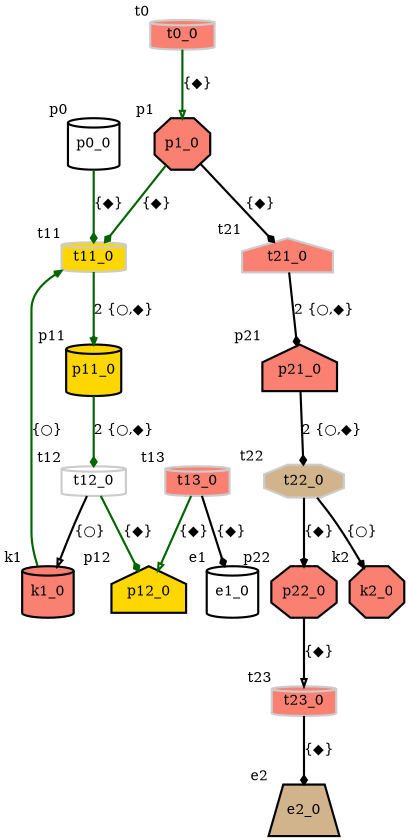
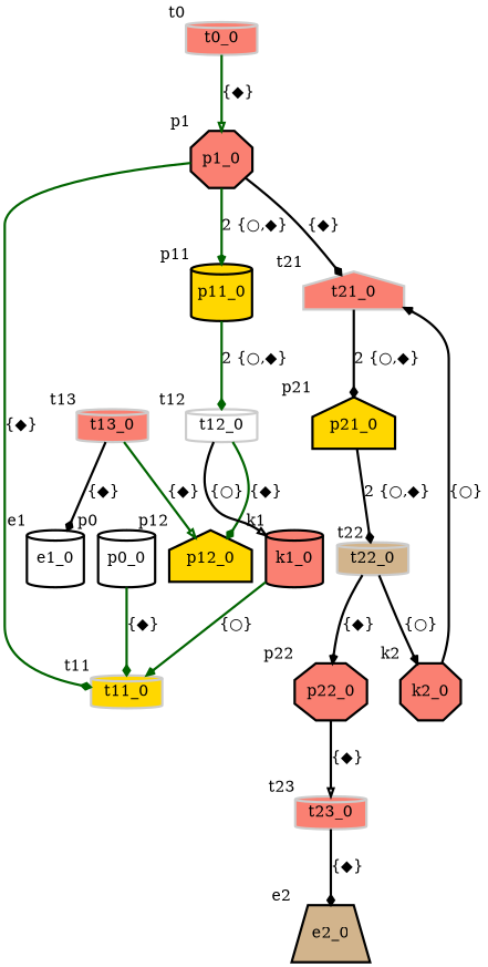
  digraph {
    clusterrank=none
    node [color="#000000" fillcolor=salmon fontsize=20 penwidth=3 shape=cylinder style=filled]
    edge [arrowhead=diamond color=black fontsize=20 minlen=2 penwidth=3]
    p0_0 [fillcolor=white height=1 width=1 xlabel=p0]
    t0_0 [color="#cccccc" height=0.25 width=1.25 xlabel=t0]
    p1_0 [height=1 shape=octagon width=1 xlabel=p1]
    t11_0 [color="#cccccc" fillcolor=gold height=0.25 width=1.25 xlabel=t11]
    t21_0 [color="#cccccc" height=0.25 shape=house width=1.25 xlabel=t21]
    p11_0 [fillcolor=gold height=1 width=1 xlabel=p11]
    t12_0 [color="#cccccc" fillcolor=white height=0.25 width=1.25 xlabel=t12]
    p12_0 [fillcolor=gold height=1 shape=house width=1 xlabel=p12]
    t13_0 [color="#cccccc" height=0.25 width=1.25 xlabel=t13]
    k1_0 [height=1 width=1 xlabel=k1]
    e1_0 [fillcolor=white height=1 width=1 xlabel=e1]
-   p21_0 [height=1 shape=house width=1 xlabel=p21]
-   t22_0 [color="#cccccc" fillcolor=tan height=0.25 shape=octagon width=1.25 xlabel=t22]
+   p21_0 [fillcolor=gold height=1 shape=house width=1 xlabel=p21]
+   t22_0 [color="#cccccc" fillcolor=tan height=0.25 width=1.25 xlabel=t22]
    p22_0 [height=1 shape=octagon width=1 xlabel=p22]
    t23_0 [color="#cccccc" height=0.25 width=1.25 xlabel=t23]
    k2_0 [height=1 shape=octagon width=1 xlabel=k2]
    e2_0 [fillcolor=tan height=1 shape=trapezium width=1 xlabel=e2]
    subgraph cluster_1 {
      p0_0
      t0_0
      p1_0
      t11_0
      t21_0
      p11_0
      t12_0
      p12_0
      t13_0
      k1_0
      e1_0
      p21_0
      t22_0
      p22_0
      t23_0
      k2_0
      e2_0
    }
    p0_0 -> t11_0 [color=darkgreen label="{◆}"]
    t0_0 -> p1_0 [arrowhead=onormal color=darkgreen label="{◆}"]
    p1_0 -> t11_0 [color=darkgreen label="{◆}"]
    p1_0 -> t21_0 [label="{◆}"]
-   t11_0 -> p11_0 [arrowhead=vee color=darkgreen label="2 {○,◆}"]
+   p1_0 -> p11_0 [arrowhead=vee color=darkgreen label="2 {○,◆}"]
    t21_0 -> p21_0 [label="2 {○,◆}"]
    p11_0 -> t12_0 [color=darkgreen label="2 {○,◆}"]
    t12_0 -> p12_0 [color=darkgreen label="{◆}"]
    t12_0 -> k1_0 [arrowhead=onormal label="{○}"]
    t13_0 -> p12_0 [arrowhead=onormal color=darkgreen label="{◆}"]
    t13_0 -> e1_0 [label="{◆}"]
    k1_0 -> t11_0 [arrowhead=vee color=darkgreen label="{○}"]
    p21_0 -> t22_0 [label="2 {○,◆}"]
    t22_0 -> p22_0 [arrowhead=vee label="{◆}"]
    t22_0 -> k2_0 [arrowhead=vee label="{○}"]
    p22_0 -> t23_0 [arrowhead=onormal label="{◆}"]
    t23_0 -> e2_0 [label="{◆}"]
+   k2_0 -> t21_0 [arrowhead=vee label="{○}"]
  }
